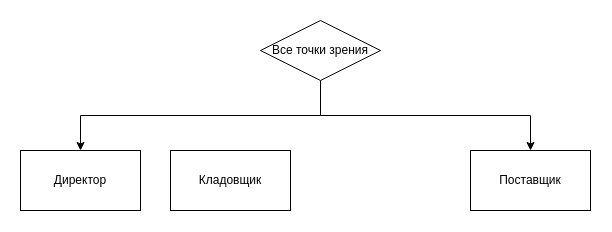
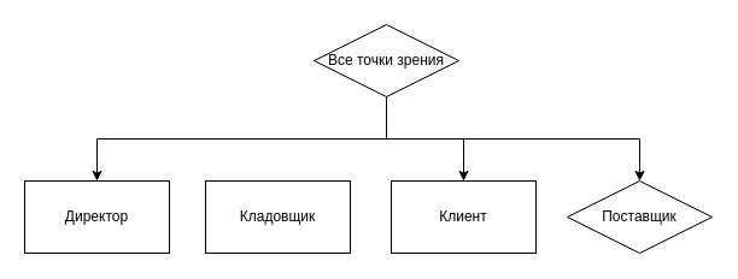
  <mxCell id="0" />
  <mxCell id="1" parent="0" />
  <mxCell id="2" style="edgeStyle=orthogonalEdgeStyle;rounded=0;orthogonalLoop=1;jettySize=auto;html=1;entryX=0.5;entryY=0;entryDx=0;entryDy=0;" edge="1" parent="1" source="5" target="9"><mxGeometry relative="1" as="geometry"><Array as="points"><mxPoint x="320" y="115" /><mxPoint x="80" y="115" /></Array></mxGeometry></mxCell>
+ <mxCell id="3" style="edgeStyle=orthogonalEdgeStyle;rounded=0;orthogonalLoop=1;jettySize=auto;html=1;entryX=0.5;entryY=0;entryDx=0;entryDy=0;" edge="1" parent="1" source="5" target="7"><mxGeometry relative="1" as="geometry" /></mxCell>
  <mxCell id="4" style="edgeStyle=orthogonalEdgeStyle;rounded=0;orthogonalLoop=1;jettySize=auto;html=1;entryX=0.5;entryY=0;entryDx=0;entryDy=0;" edge="1" parent="1" source="5" target="8"><mxGeometry relative="1" as="geometry"><Array as="points"><mxPoint x="320" y="115" /><mxPoint x="530" y="115" /></Array></mxGeometry></mxCell>
  <mxCell id="5" value="Все точки зрения" style="rhombus;whiteSpace=wrap;html=1;" vertex="1" parent="1"><mxGeometry x="260" y="20" width="120" height="60" as="geometry" /></mxCell>
  <mxCell id="6" value="Кладовщик" style="rounded=0;whiteSpace=wrap;html=1;" vertex="1" parent="1"><mxGeometry x="170" y="150" width="120" height="60" as="geometry" /></mxCell>
- <mxCell id="8" value="Поставщик" style="rounded=0;whiteSpace=wrap;html=1;" vertex="1" parent="1"><mxGeometry x="470" y="150" width="120" height="60" as="geometry" /></mxCell>
+ <mxCell id="7" value="Клиент" style="rounded=0;whiteSpace=wrap;html=1;" vertex="1" parent="1"><mxGeometry x="324" y="150" width="120" height="60" as="geometry" /></mxCell>
+ <mxCell id="8" value="Поставщик" style="rhombus;whiteSpace=wrap;html=1;" vertex="1" parent="1"><mxGeometry x="470" y="150" width="120" height="60" as="geometry" /></mxCell>
  <mxCell id="9" value="Директор" style="rounded=0;whiteSpace=wrap;html=1;" vertex="1" parent="1"><mxGeometry x="20" y="150" width="120" height="60" as="geometry" /></mxCell>
